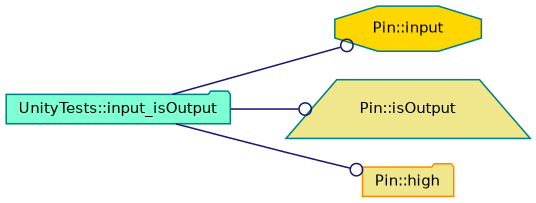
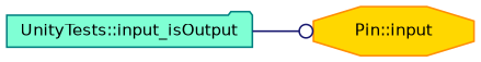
  digraph {
    rankdir=LR
    node [color=teal fillcolor=khaki fontname=Helvetica fontsize=10 shape=folder style=filled]
    edge [arrowhead=odot color=midnightblue fontname=Helvetica fontsize=10 labelfontname=Helvetica labelfontsize=10 style=solid]
    n1 [fillcolor=aquamarine fontcolor=black height=0.2 label="UnityTests::input_isOutput" width=0.4]
-   n2 [fillcolor=gold height=0.2 label="Pin::input" shape=octagon width=0.4]
-   n3 [height=0.2 label="Pin::isOutput" shape=trapezium width=0.4]
-   n4 [color=darkorange height=0.2 label="Pin::high" width=0.4]
+   n2 [color=darkorange fillcolor=gold height=0.2 label="Pin::input" shape=octagon width=0.4]
    n1 -> n2
-   n1 -> n3
-   n1 -> n4
  }
